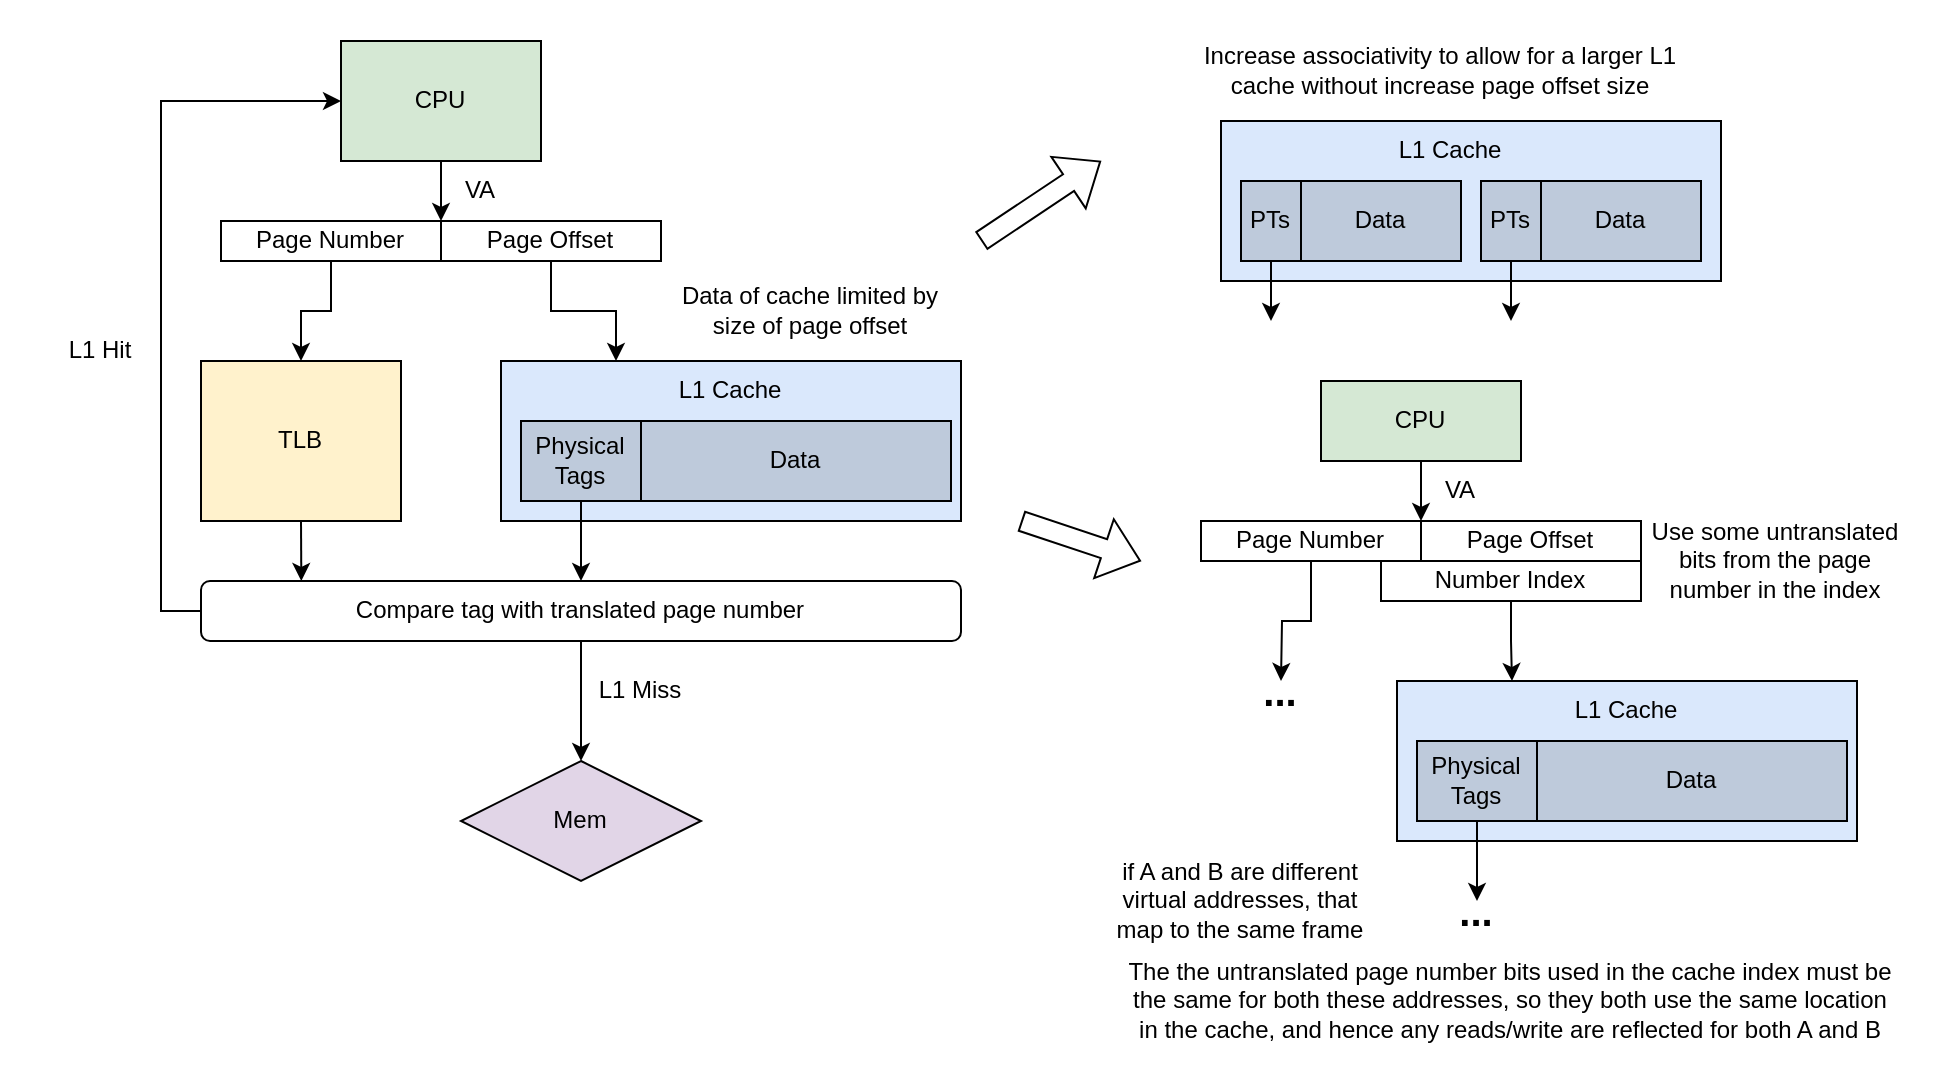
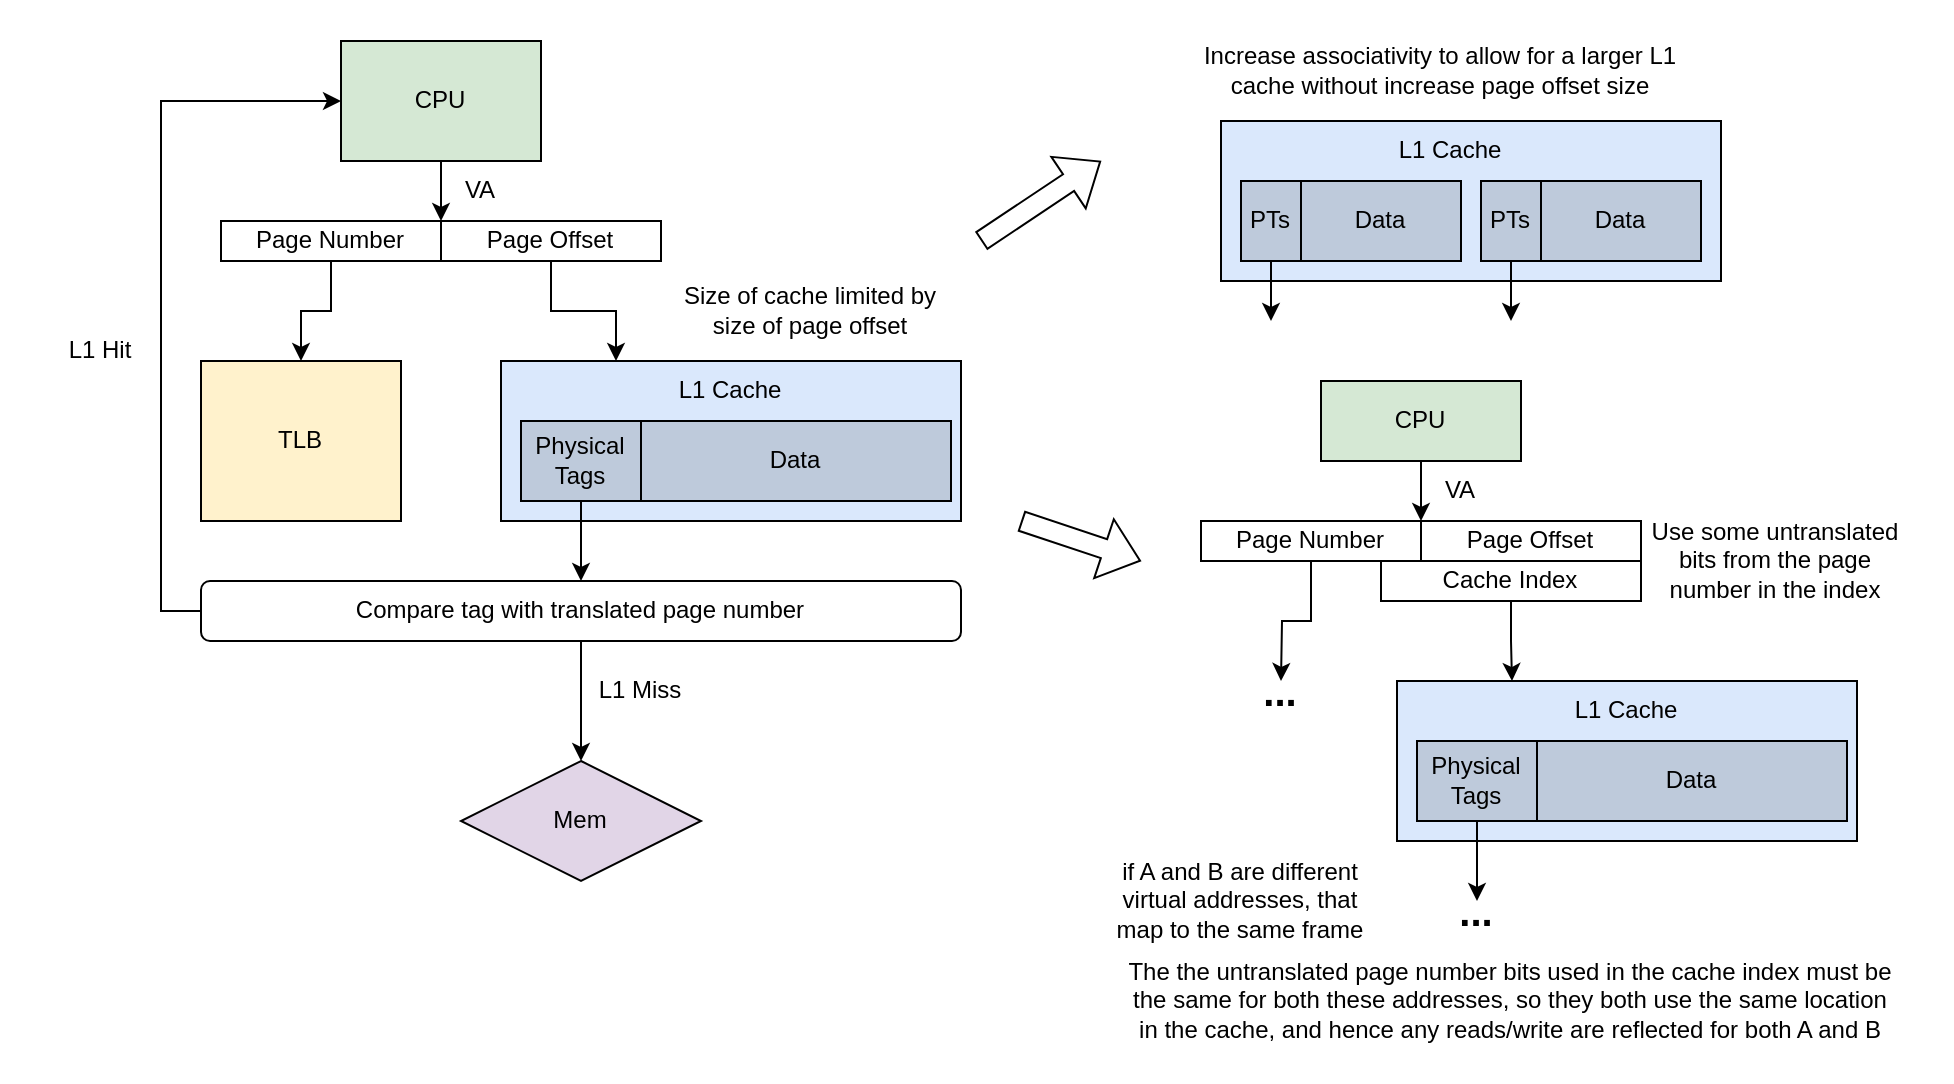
  <mxCell id="0" />
  <mxCell id="1" parent="0" />
  <mxCell id="2" style="edgeStyle=orthogonalEdgeStyle;rounded=0;orthogonalLoop=1;jettySize=auto;html=1;exitX=0.5;exitY=1;exitDx=0;exitDy=0;entryX=1;entryY=0;entryDx=0;entryDy=0;" edge="1" parent="1" source="3" target="5"><mxGeometry relative="1" as="geometry" /></mxCell>
  <mxCell id="3" value="CPU" style="rounded=0;whiteSpace=wrap;html=1;fillColor=#d5e8d4;strokeColor=#000000;" vertex="1" parent="1"><mxGeometry x="170" y="20" width="100" height="60" as="geometry" /></mxCell>
  <mxCell id="4" style="edgeStyle=orthogonalEdgeStyle;rounded=0;orthogonalLoop=1;jettySize=auto;html=1;exitX=0.5;exitY=1;exitDx=0;exitDy=0;entryX=0.5;entryY=0;entryDx=0;entryDy=0;" edge="1" parent="1" source="5" target="9"><mxGeometry relative="1" as="geometry" /></mxCell>
  <mxCell id="5" value="Page Number" style="rounded=0;whiteSpace=wrap;html=1;strokeColor=#000000;" vertex="1" parent="1"><mxGeometry x="110" y="110" width="110" height="20" as="geometry" /></mxCell>
  <mxCell id="6" style="edgeStyle=orthogonalEdgeStyle;rounded=0;orthogonalLoop=1;jettySize=auto;html=1;exitX=0.5;exitY=1;exitDx=0;exitDy=0;entryX=0.25;entryY=0;entryDx=0;entryDy=0;" edge="1" parent="1" source="7" target="10"><mxGeometry relative="1" as="geometry" /></mxCell>
  <mxCell id="7" value="Page Offset" style="rounded=0;whiteSpace=wrap;html=1;strokeColor=#000000;" vertex="1" parent="1"><mxGeometry x="220" y="110" width="110" height="20" as="geometry" /></mxCell>
- <mxCell id="8" style="edgeStyle=orthogonalEdgeStyle;rounded=0;orthogonalLoop=1;jettySize=auto;html=1;exitX=0.5;exitY=1;exitDx=0;exitDy=0;entryX=0.132;entryY=0;entryDx=0;entryDy=0;entryPerimeter=0;" edge="1" parent="1" source="9" target="16"><mxGeometry relative="1" as="geometry" /></mxCell>
  <mxCell id="9" value="TLB" style="rounded=0;whiteSpace=wrap;html=1;fillColor=#fff2cc;strokeColor=#000000;" vertex="1" parent="1"><mxGeometry x="100" y="180" width="100" height="80" as="geometry" /></mxCell>
  <mxCell id="10" value="" style="rounded=0;whiteSpace=wrap;html=1;fillColor=#dae8fc;strokeColor=#000000;" vertex="1" parent="1"><mxGeometry x="250" y="180" width="230" height="80" as="geometry" /></mxCell>
  <mxCell id="11" value="Data" style="rounded=0;whiteSpace=wrap;html=1;fillColor=#BECADB;strokeColor=#000000;" vertex="1" parent="1"><mxGeometry x="320" y="210" width="155" height="40" as="geometry" /></mxCell>
  <mxCell id="12" style="edgeStyle=orthogonalEdgeStyle;rounded=0;orthogonalLoop=1;jettySize=auto;html=1;exitX=0.5;exitY=1;exitDx=0;exitDy=0;entryX=0.5;entryY=0;entryDx=0;entryDy=0;" edge="1" parent="1" source="13" target="16"><mxGeometry relative="1" as="geometry" /></mxCell>
  <mxCell id="13" value="Physical Tags" style="rounded=0;whiteSpace=wrap;html=1;fillColor=#BECADB;strokeColor=#000000;" vertex="1" parent="1"><mxGeometry x="260" y="210" width="60" height="40" as="geometry" /></mxCell>
  <mxCell id="14" style="edgeStyle=orthogonalEdgeStyle;rounded=0;orthogonalLoop=1;jettySize=auto;html=1;exitX=0;exitY=0.5;exitDx=0;exitDy=0;entryX=0;entryY=0.5;entryDx=0;entryDy=0;" edge="1" parent="1" source="16" target="3"><mxGeometry relative="1" as="geometry" /></mxCell>
  <mxCell id="15" style="edgeStyle=orthogonalEdgeStyle;rounded=0;orthogonalLoop=1;jettySize=auto;html=1;exitX=0.5;exitY=1;exitDx=0;exitDy=0;entryX=0.5;entryY=0;entryDx=0;entryDy=0;" edge="1" parent="1" source="16" target="18"><mxGeometry relative="1" as="geometry" /></mxCell>
  <mxCell id="16" value="Compare tag with translated page number" style="whiteSpace=wrap;html=1;strokeColor=#000000;rounded=1;" vertex="1" parent="1"><mxGeometry x="100" y="290" width="380" height="30" as="geometry" /></mxCell>
  <mxCell id="17" value="L1 Cache" style="text;html=1;strokeColor=none;fillColor=none;align=center;verticalAlign=middle;whiteSpace=wrap;rounded=0;" vertex="1" parent="1"><mxGeometry x="335" y="180" width="60" height="30" as="geometry" /></mxCell>
  <mxCell id="18" value="Mem" style="rhombus;whiteSpace=wrap;html=1;fillColor=#e1d5e7;strokeColor=#000000;" vertex="1" parent="1"><mxGeometry x="230" y="380" width="120" height="60" as="geometry" /></mxCell>
  <mxCell id="19" value="L1 Hit" style="text;html=1;strokeColor=none;fillColor=none;align=center;verticalAlign=middle;whiteSpace=wrap;rounded=0;" vertex="1" parent="1"><mxGeometry x="20" y="160" width="60" height="30" as="geometry" /></mxCell>
  <mxCell id="20" value="L1 Miss" style="text;html=1;strokeColor=none;fillColor=none;align=center;verticalAlign=middle;whiteSpace=wrap;rounded=0;" vertex="1" parent="1"><mxGeometry x="290" y="330" width="60" height="30" as="geometry" /></mxCell>
- <mxCell id="21" value="Data of cache limited by size of page offset" style="text;html=1;strokeColor=none;fillColor=none;align=center;verticalAlign=middle;whiteSpace=wrap;rounded=0;" vertex="1" parent="1"><mxGeometry x="335" y="140" width="140" height="30" as="geometry" /></mxCell>
+ <mxCell id="21" value="Size of cache limited by size of page offset" style="text;html=1;strokeColor=none;fillColor=none;align=center;verticalAlign=middle;whiteSpace=wrap;rounded=0;" vertex="1" parent="1"><mxGeometry x="335" y="140" width="140" height="30" as="geometry" /></mxCell>
  <mxCell id="22" value="VA" style="text;html=1;strokeColor=none;fillColor=none;align=center;verticalAlign=middle;whiteSpace=wrap;rounded=0;" vertex="1" parent="1"><mxGeometry x="210" y="80" width="60" height="30" as="geometry" /></mxCell>
  <mxCell id="23" value="Increase associativity to allow for a larger L1 cache without increase page offset size" style="text;html=1;strokeColor=none;fillColor=none;align=center;verticalAlign=middle;whiteSpace=wrap;rounded=0;" vertex="1" parent="1"><mxGeometry x="600" y="20" width="240" height="30" as="geometry" /></mxCell>
  <mxCell id="24" value="" style="rounded=0;whiteSpace=wrap;html=1;fillColor=#dae8fc;strokeColor=#000000;" vertex="1" parent="1"><mxGeometry x="610" y="60" width="250" height="80" as="geometry" /></mxCell>
  <mxCell id="25" value="Data" style="rounded=0;whiteSpace=wrap;html=1;fillColor=#BECADB;strokeColor=#000000;" vertex="1" parent="1"><mxGeometry x="650" y="90" width="80" height="40" as="geometry" /></mxCell>
  <mxCell id="26" style="edgeStyle=orthogonalEdgeStyle;rounded=0;orthogonalLoop=1;jettySize=auto;html=1;exitX=0.5;exitY=1;exitDx=0;exitDy=0;" edge="1" parent="1" source="27"><mxGeometry relative="1" as="geometry"><mxPoint x="635" y="160" as="targetPoint" /></mxGeometry></mxCell>
  <mxCell id="27" value="PTs" style="rounded=0;whiteSpace=wrap;html=1;fillColor=#BECADB;strokeColor=#000000;" vertex="1" parent="1"><mxGeometry x="620" y="90" width="30" height="40" as="geometry" /></mxCell>
  <mxCell id="28" value="L1 Cache" style="text;html=1;strokeColor=none;fillColor=none;align=center;verticalAlign=middle;whiteSpace=wrap;rounded=0;" vertex="1" parent="1"><mxGeometry x="695" y="60" width="60" height="30" as="geometry" /></mxCell>
  <mxCell id="29" value="Data" style="rounded=0;whiteSpace=wrap;html=1;fillColor=#BECADB;strokeColor=#000000;" vertex="1" parent="1"><mxGeometry x="770" y="90" width="80" height="40" as="geometry" /></mxCell>
  <mxCell id="30" style="edgeStyle=orthogonalEdgeStyle;rounded=0;orthogonalLoop=1;jettySize=auto;html=1;exitX=0.5;exitY=1;exitDx=0;exitDy=0;" edge="1" parent="1" source="31"><mxGeometry relative="1" as="geometry"><mxPoint x="755" y="160" as="targetPoint" /></mxGeometry></mxCell>
  <mxCell id="31" value="PTs" style="rounded=0;whiteSpace=wrap;html=1;fillColor=#BECADB;strokeColor=#000000;" vertex="1" parent="1"><mxGeometry x="740" y="90" width="30" height="40" as="geometry" /></mxCell>
  <mxCell id="32" value="Use some untranslated bits from the page number in the index" style="text;html=1;strokeColor=none;fillColor=none;align=center;verticalAlign=middle;whiteSpace=wrap;rounded=0;" vertex="1" parent="1"><mxGeometry x="820" y="260" width="135" height="40" as="geometry" /></mxCell>
  <mxCell id="33" value="" style="shape=flexArrow;endArrow=classic;html=1;rounded=0;" edge="1" parent="1"><mxGeometry width="50" height="50" relative="1" as="geometry"><mxPoint x="490" y="120" as="sourcePoint" /><mxPoint x="550" y="80" as="targetPoint" /></mxGeometry></mxCell>
  <mxCell id="34" style="edgeStyle=orthogonalEdgeStyle;rounded=0;orthogonalLoop=1;jettySize=auto;html=1;exitX=0.5;exitY=1;exitDx=0;exitDy=0;entryX=1;entryY=0;entryDx=0;entryDy=0;" edge="1" parent="1" source="35" target="37"><mxGeometry relative="1" as="geometry" /></mxCell>
  <mxCell id="35" value="CPU" style="rounded=0;whiteSpace=wrap;html=1;fillColor=#d5e8d4;strokeColor=#000000;" vertex="1" parent="1"><mxGeometry x="660" y="190" width="100" height="40" as="geometry" /></mxCell>
  <mxCell id="36" style="edgeStyle=orthogonalEdgeStyle;rounded=0;orthogonalLoop=1;jettySize=auto;html=1;exitX=0.5;exitY=1;exitDx=0;exitDy=0;entryX=0.5;entryY=0;entryDx=0;entryDy=0;" edge="1" parent="1" source="37"><mxGeometry relative="1" as="geometry"><mxPoint x="640" y="340" as="targetPoint" /></mxGeometry></mxCell>
  <mxCell id="37" value="Page Number" style="rounded=0;whiteSpace=wrap;html=1;strokeColor=#000000;" vertex="1" parent="1"><mxGeometry x="600" y="260" width="110" height="20" as="geometry" /></mxCell>
  <mxCell id="38" style="edgeStyle=orthogonalEdgeStyle;rounded=0;orthogonalLoop=1;jettySize=auto;html=1;exitX=0.5;exitY=1;exitDx=0;exitDy=0;entryX=0.25;entryY=0;entryDx=0;entryDy=0;" edge="1" parent="1" source="46" target="40"><mxGeometry relative="1" as="geometry" /></mxCell>
  <mxCell id="39" value="Page Offset" style="rounded=0;whiteSpace=wrap;html=1;strokeColor=#000000;" vertex="1" parent="1"><mxGeometry x="710" y="260" width="110" height="20" as="geometry" /></mxCell>
  <mxCell id="40" value="" style="rounded=0;whiteSpace=wrap;html=1;fillColor=#dae8fc;strokeColor=#000000;" vertex="1" parent="1"><mxGeometry x="698" y="340" width="230" height="80" as="geometry" /></mxCell>
  <mxCell id="41" value="Data" style="rounded=0;whiteSpace=wrap;html=1;fillColor=#BECADB;strokeColor=#000000;" vertex="1" parent="1"><mxGeometry x="768" y="370" width="155" height="40" as="geometry" /></mxCell>
  <mxCell id="42" style="edgeStyle=orthogonalEdgeStyle;rounded=0;orthogonalLoop=1;jettySize=auto;html=1;exitX=0.5;exitY=1;exitDx=0;exitDy=0;entryX=0.5;entryY=0;entryDx=0;entryDy=0;" edge="1" parent="1" source="43"><mxGeometry relative="1" as="geometry"><mxPoint x="738" y="450" as="targetPoint" /></mxGeometry></mxCell>
  <mxCell id="43" value="Physical Tags" style="rounded=0;whiteSpace=wrap;html=1;fillColor=#BECADB;strokeColor=#000000;" vertex="1" parent="1"><mxGeometry x="708" y="370" width="60" height="40" as="geometry" /></mxCell>
  <mxCell id="44" value="L1 Cache" style="text;html=1;strokeColor=none;fillColor=none;align=center;verticalAlign=middle;whiteSpace=wrap;rounded=0;" vertex="1" parent="1"><mxGeometry x="783" y="340" width="60" height="30" as="geometry" /></mxCell>
  <mxCell id="45" value="VA" style="text;html=1;strokeColor=none;fillColor=none;align=center;verticalAlign=middle;whiteSpace=wrap;rounded=0;" vertex="1" parent="1"><mxGeometry x="700" y="230" width="60" height="30" as="geometry" /></mxCell>
- <mxCell id="46" value="Number Index" style="rounded=0;whiteSpace=wrap;html=1;strokeColor=#000000;" vertex="1" parent="1"><mxGeometry x="690" y="280" width="130" height="20" as="geometry" /></mxCell>
+ <mxCell id="46" value="Cache Index" style="rounded=0;whiteSpace=wrap;html=1;strokeColor=#000000;" vertex="1" parent="1"><mxGeometry x="690" y="280" width="130" height="20" as="geometry" /></mxCell>
  <mxCell id="47" value="..." style="text;html=1;strokeColor=none;fillColor=none;align=center;verticalAlign=middle;whiteSpace=wrap;rounded=0;fontStyle=1;fontSize=20;" vertex="1" parent="1"><mxGeometry x="610" y="330" width="60" height="30" as="geometry" /></mxCell>
  <mxCell id="48" value="..." style="text;html=1;strokeColor=none;fillColor=none;align=center;verticalAlign=middle;whiteSpace=wrap;rounded=0;fontStyle=1;fontSize=20;" vertex="1" parent="1"><mxGeometry x="708" y="440" width="60" height="30" as="geometry" /></mxCell>
  <mxCell id="49" value="" style="shape=flexArrow;endArrow=classic;html=1;rounded=0;" edge="1" parent="1"><mxGeometry width="50" height="50" relative="1" as="geometry"><mxPoint x="510" y="260" as="sourcePoint" /><mxPoint x="570" y="280" as="targetPoint" /></mxGeometry></mxCell>
  <mxCell id="50" value="if A and B are different virtual addresses, that map to the same frame" style="text;html=1;strokeColor=none;fillColor=none;align=center;verticalAlign=middle;whiteSpace=wrap;rounded=0;" vertex="1" parent="1"><mxGeometry x="550" y="430" width="140" height="40" as="geometry" /></mxCell>
  <mxCell id="51" value="The the untranslated page number bits used in the cache index must be the same for both these addresses, so they both use the same location in the cache, and hence any reads/write are reflected for both A and B" style="text;html=1;strokeColor=none;fillColor=none;align=center;verticalAlign=middle;whiteSpace=wrap;rounded=0;" vertex="1" parent="1"><mxGeometry x="560" y="480" width="390" height="40" as="geometry" /></mxCell>
